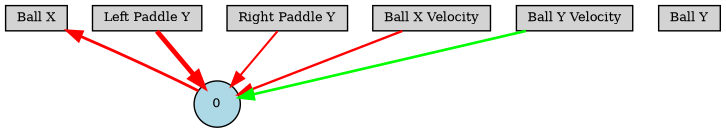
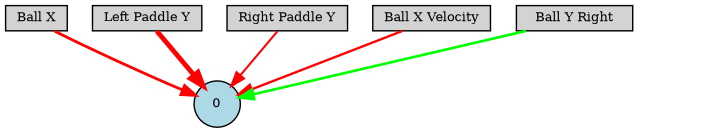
  digraph {
    node [fillcolor=lightgray fontsize=9 shape=box style=filled]
    edge [color=red style=solid]
    "Ball X" [height=0.2 width=0.2]
    0 [fillcolor=lightblue height=0.2 shape=circle width=0.2]
-   "Ball Y" [height=0.2 width=0.2]
    "Left Paddle Y" [height=0.2 width=0.2]
    "Right Paddle Y" [height=0.2 width=0.2]
    "Ball X Velocity" [height=0.2 width=0.2]
-   "Ball Y Velocity" [height=0.2 width=0.2]
-   0 -> "Ball X" [penwidth=1.9927370073677186]
+   "Ball Y Velocity" [height=0.2 width=0.2 label="Ball Y Right"]
+   "Ball X" -> 0 [penwidth=1.9927370073677186]
    "Left Paddle Y" -> 0 [penwidth=3.442984445511126]
    "Right Paddle Y" -> 0 [penwidth=1.4440642485223958]
    "Ball X Velocity" -> 0 [penwidth=1.6843687709441213]
    "Ball Y Velocity" -> 0 [color=green penwidth=1.8910202480725968]
  }
